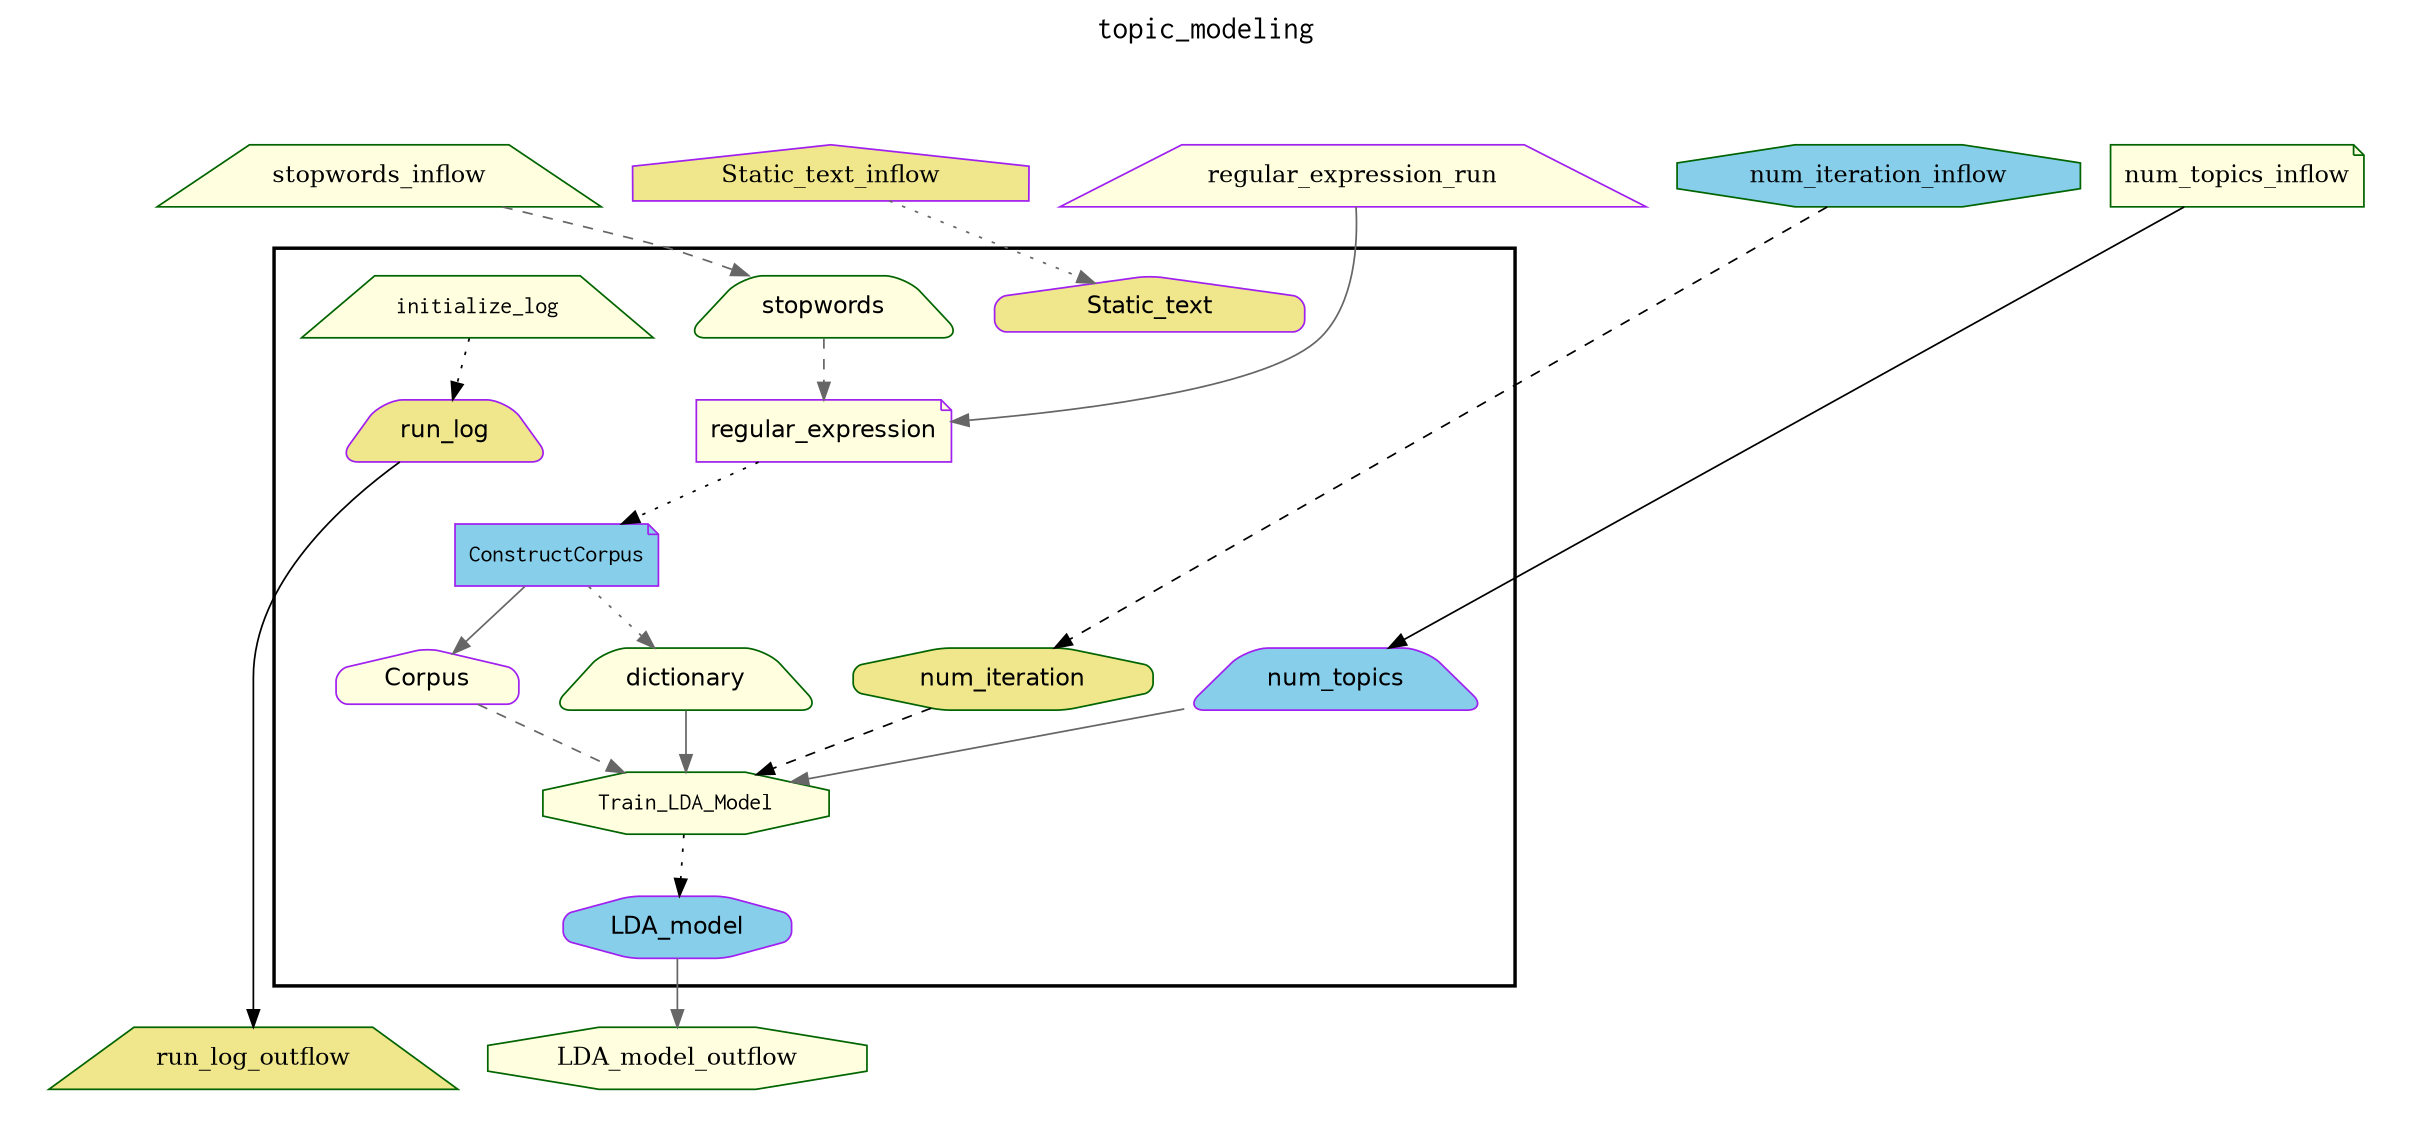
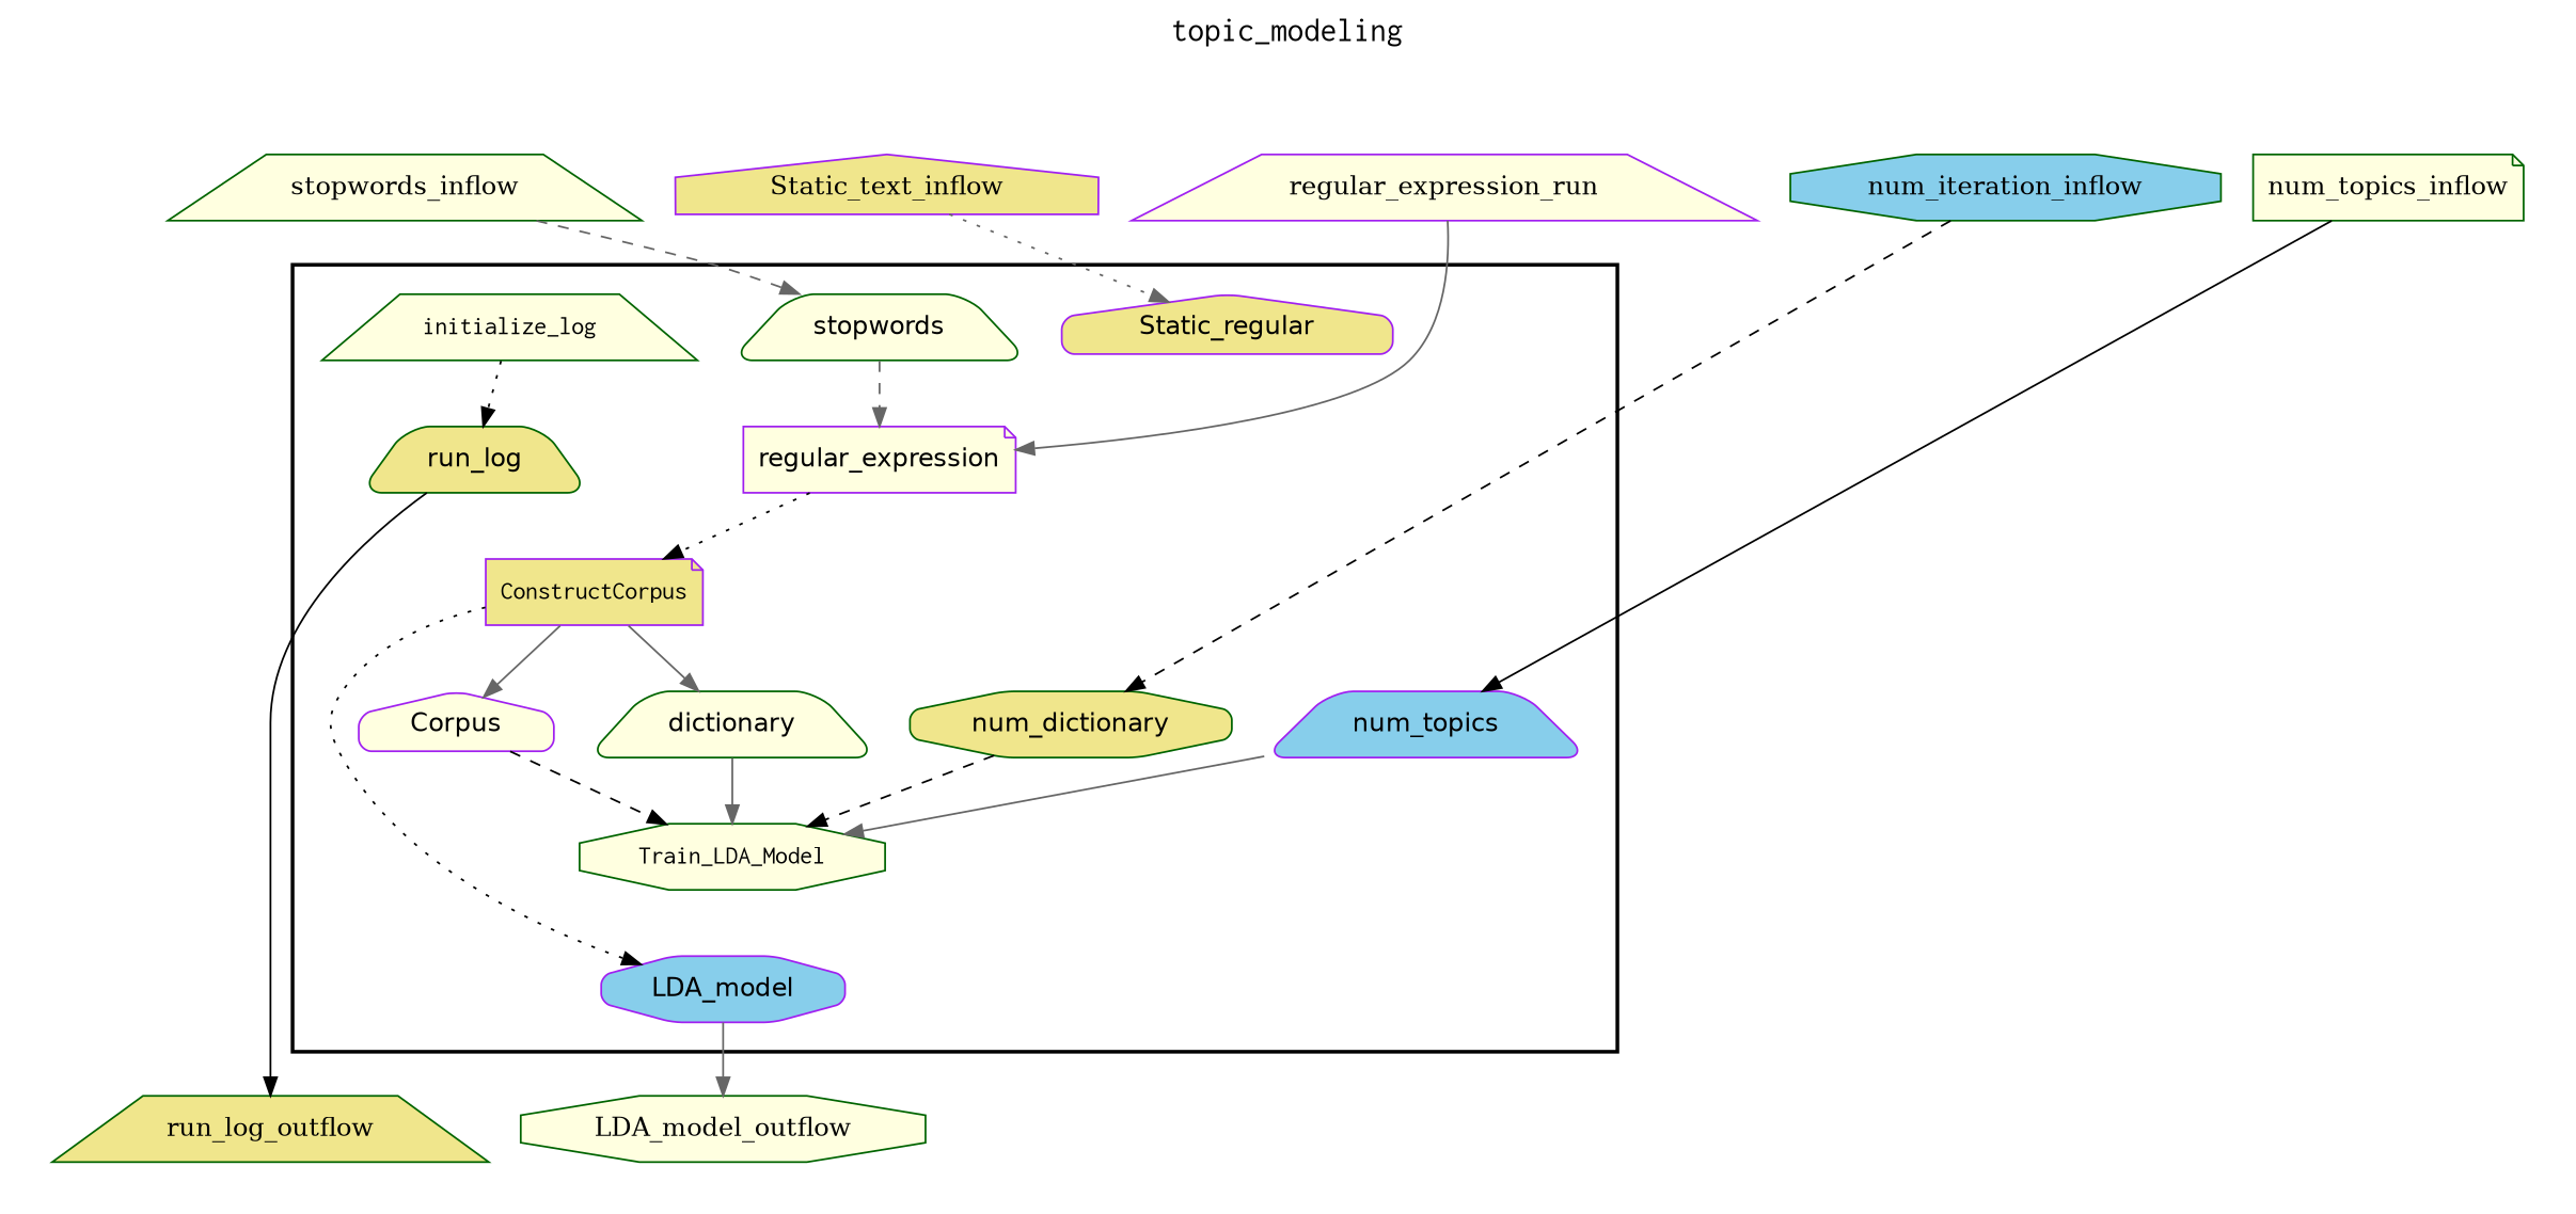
  digraph {
    fontname=Courier
    fontsize=18
    label=topic_modeling
    labelloc=t
    rankdir=TB
    node [color=darkgreen fillcolor=lightyellow fontname=Helvetica peripheries=1 shape=trapezium style=filled]
    edge [color=gray40 style=solid]
    n1 [fontname=Courier label=initialize_log]
    Train_LDA_Model [fontname=Courier shape=octagon]
-   ConstructCorpus [color=purple fillcolor=skyblue fontname=Courier shape=note]
-   run_log [color=purple fillcolor=khaki style="rounded,filled"]
-   Static_text [color=purple fillcolor=khaki shape=house style="rounded,filled"]
+   ConstructCorpus [color=purple fillcolor=khaki fontname=Courier shape=note]
+   run_log [fillcolor=khaki style="rounded,filled"]
+   Static_text [color=purple fillcolor=khaki shape=house style="rounded,filled" label=Static_regular]
    dictionary [style="rounded,filled"]
    Corpus [color=purple shape=house style="rounded,filled"]
    LDA_model [color=purple fillcolor=skyblue shape=octagon style="rounded,filled"]
    stopwords [style="rounded,filled"]
    regular_expression [color=purple shape=note style="rounded,filled"]
-   num_iteration [fillcolor=khaki shape=octagon style="rounded,filled"]
+   num_iteration [fillcolor=khaki shape=octagon style="rounded,filled" label=num_dictionary]
    num_topics [color=purple fillcolor=skyblue style="rounded,filled"]
    Static_text_inflow [color=purple fillcolor=khaki shape=house width=0.2 fontname=""]
    stopwords_inflow [width=0.2 fontname=""]
    n15 [color=purple label=regular_expression_run width=0.2 fontname=""]
    num_iteration_inflow [fillcolor=skyblue shape=octagon width=0.2 fontname=""]
    num_topics_inflow [shape=note width=0.2 fontname=""]
    LDA_model_outflow [shape=octagon width=0.2 fontname=""]
    run_log_outflow [fillcolor=khaki width=0.2 fontname=""]
    subgraph cluster_1 {
      color=black
      label=""
      penwidth=2
      subgraph cluster_2 {
        color=white
        label=""
        penwidth=2
        n1
        Train_LDA_Model
        ConstructCorpus
        run_log
        Static_text
        dictionary
        Corpus
        LDA_model
        stopwords
        regular_expression
        num_iteration
        num_topics
      }
    }
    subgraph cluster_3 {
      color=white
      label=""
      penwidth=2
      subgraph cluster_4 {
        color=white
        label=""
        penwidth=2
        LDA_model_outflow
        run_log_outflow
      }
    }
    subgraph cluster_5 {
      color=white
      label=""
      penwidth=2
      subgraph cluster_6 {
        color=white
        label=""
        penwidth=2
        Static_text_inflow
        stopwords_inflow
        n15
        num_iteration_inflow
        num_topics_inflow
      }
    }
    n1 -> run_log [color=black style=dotted]
-   Train_LDA_Model -> LDA_model [color=black style=dotted]
-   ConstructCorpus -> dictionary [style=dotted]
+   ConstructCorpus -> LDA_model [color=black style=dotted]
+   ConstructCorpus -> dictionary
    ConstructCorpus -> Corpus
    run_log -> run_log_outflow [color=black]
    dictionary -> Train_LDA_Model
-   Corpus -> Train_LDA_Model [style=dashed]
+   Corpus -> Train_LDA_Model [color=black style=dashed]
    LDA_model -> LDA_model_outflow
    stopwords -> regular_expression [style=dashed]
    regular_expression -> ConstructCorpus [color=black style=dotted]
    num_iteration -> Train_LDA_Model [color=black style=dashed]
    num_topics -> Train_LDA_Model
    Static_text_inflow -> Static_text [style=dotted]
    stopwords_inflow -> stopwords [style=dashed]
    n15 -> regular_expression
    num_iteration_inflow -> num_iteration [color=black style=dashed]
    num_topics_inflow -> num_topics [color=black]
  }
